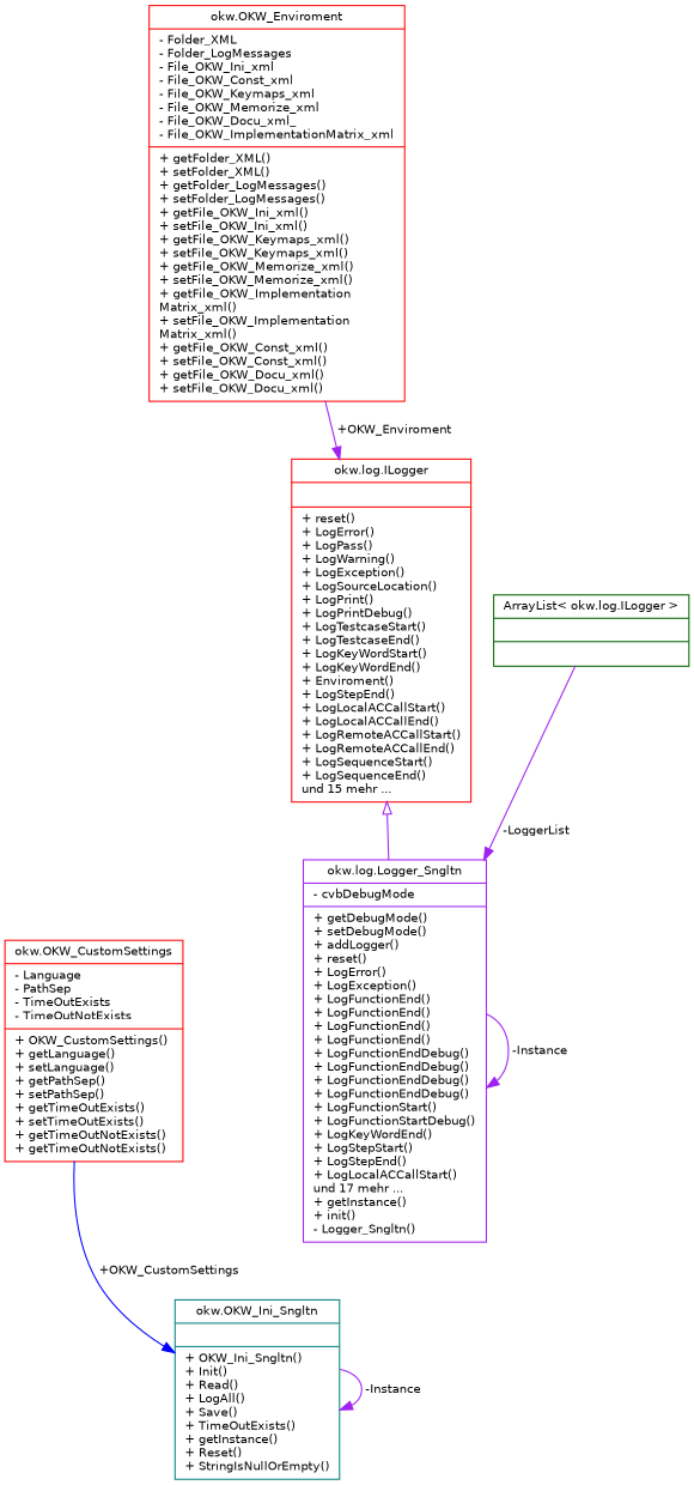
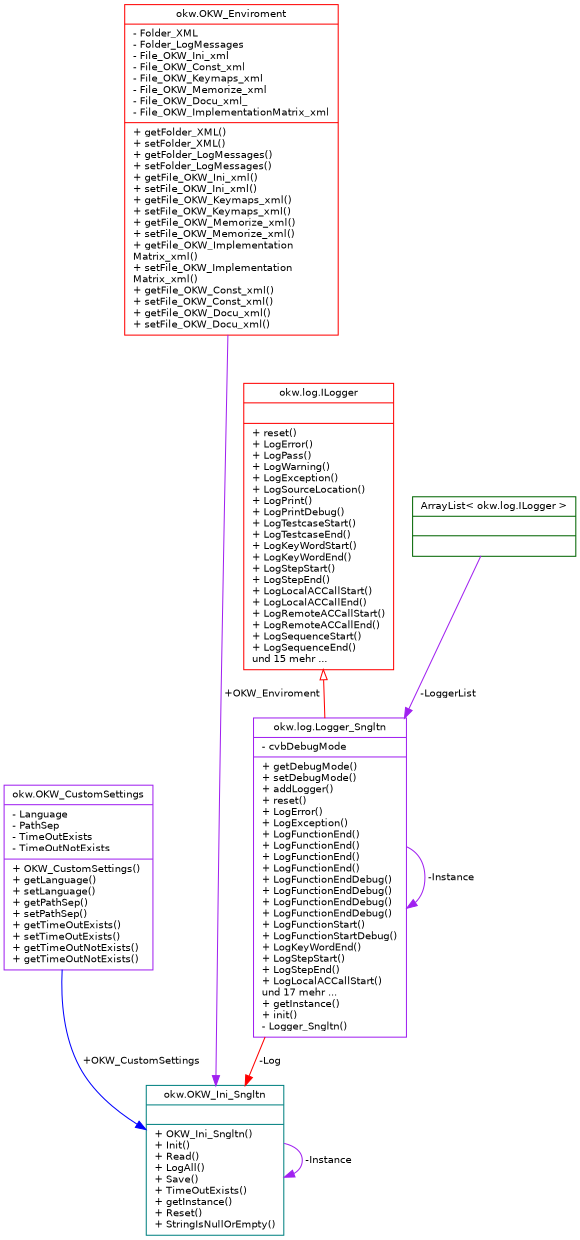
  digraph {
    node [color=purple fillcolor=white fontname=Helvetica fontsize=10 shape=record style=filled]
    edge [arrowhead=normal color=purple fontname=Helvetica fontsize=10 labelfontname=Helvetica labelfontsize=10 style=solid]
    n1 [color=teal height=0.2 label="{okw.OKW_Ini_Sngltn\n||+ OKW_Ini_Sngltn()\l+ Init()\l+ Read()\l+ LogAll()\l+ Save()\l+ TimeOutExists()\l+ getInstance()\l+ Reset()\l+ StringIsNullOrEmpty()\l}" width=0.4]
-   n2 [color=red height=0.2 label="{okw.OKW_CustomSettings\n|- Language\l- PathSep\l- TimeOutExists\l- TimeOutNotExists\l|+ OKW_CustomSettings()\l+ getLanguage()\l+ setLanguage()\l+ getPathSep()\l+ setPathSep()\l+ getTimeOutExists()\l+ setTimeOutExists()\l+ getTimeOutNotExists()\l+ getTimeOutNotExists()\l}" width=0.4]
+   n2 [height=0.2 label="{okw.OKW_CustomSettings\n|- Language\l- PathSep\l- TimeOutExists\l- TimeOutNotExists\l|+ OKW_CustomSettings()\l+ getLanguage()\l+ setLanguage()\l+ getPathSep()\l+ setPathSep()\l+ getTimeOutExists()\l+ setTimeOutExists()\l+ getTimeOutNotExists()\l+ getTimeOutNotExists()\l}" width=0.4]
    n3 [color=red height=0.2 label="{okw.OKW_Enviroment\n|- Folder_XML\l- Folder_LogMessages\l- File_OKW_Ini_xml\l- File_OKW_Const_xml\l- File_OKW_Keymaps_xml\l- File_OKW_Memorize_xml\l- File_OKW_Docu_xml_\l- File_OKW_ImplementationMatrix_xml\l|+ getFolder_XML()\l+ setFolder_XML()\l+ getFolder_LogMessages()\l+ setFolder_LogMessages()\l+ getFile_OKW_Ini_xml()\l+ setFile_OKW_Ini_xml()\l+ getFile_OKW_Keymaps_xml()\l+ setFile_OKW_Keymaps_xml()\l+ getFile_OKW_Memorize_xml()\l+ setFile_OKW_Memorize_xml()\l+ getFile_OKW_Implementation\lMatrix_xml()\l+ setFile_OKW_Implementation\lMatrix_xml()\l+ getFile_OKW_Const_xml()\l+ setFile_OKW_Const_xml()\l+ getFile_OKW_Docu_xml()\l+ setFile_OKW_Docu_xml()\l}" width=0.4]
    n4 [height=0.2 label="{okw.log.Logger_Sngltn\n|- cvbDebugMode\l|+ getDebugMode()\l+ setDebugMode()\l+ addLogger()\l+ reset()\l+ LogError()\l+ LogException()\l+ LogFunctionEnd()\l+ LogFunctionEnd()\l+ LogFunctionEnd()\l+ LogFunctionEnd()\l+ LogFunctionEndDebug()\l+ LogFunctionEndDebug()\l+ LogFunctionEndDebug()\l+ LogFunctionEndDebug()\l+ LogFunctionStart()\l+ LogFunctionStartDebug()\l+ LogKeyWordEnd()\l+ LogStepStart()\l+ LogStepEnd()\l+ LogLocalACCallStart()\lund 17 mehr ...\l+ getInstance()\l+ init()\l- Logger_Sngltn()\l}" width=0.4]
-   n5 [color=red height=0.2 label="{okw.log.ILogger\n||+ reset()\l+ LogError()\l+ LogPass()\l+ LogWarning()\l+ LogException()\l+ LogSourceLocation()\l+ LogPrint()\l+ LogPrintDebug()\l+ LogTestcaseStart()\l+ LogTestcaseEnd()\l+ LogKeyWordStart()\l+ LogKeyWordEnd()\l+ Enviroment()\l+ LogStepEnd()\l+ LogLocalACCallStart()\l+ LogLocalACCallEnd()\l+ LogRemoteACCallStart()\l+ LogRemoteACCallEnd()\l+ LogSequenceStart()\l+ LogSequenceEnd()\lund 15 mehr ...\l}" width=0.4]
+   n5 [color=red height=0.2 label="{okw.log.ILogger\n||+ reset()\l+ LogError()\l+ LogPass()\l+ LogWarning()\l+ LogException()\l+ LogSourceLocation()\l+ LogPrint()\l+ LogPrintDebug()\l+ LogTestcaseStart()\l+ LogTestcaseEnd()\l+ LogKeyWordStart()\l+ LogKeyWordEnd()\l+ LogStepStart()\l+ LogStepEnd()\l+ LogLocalACCallStart()\l+ LogLocalACCallEnd()\l+ LogRemoteACCallStart()\l+ LogRemoteACCallEnd()\l+ LogSequenceStart()\l+ LogSequenceEnd()\lund 15 mehr ...\l}" width=0.4]
    n6 [color=darkgreen height=0.2 label="{ArrayList\< okw.log.ILogger \>\n||}" width=0.4]
    n1 -> n1 [label=" -Instance"]
    n2 -> n1 [color=blue label=" +OKW_CustomSettings"]
-   n3 -> n5 [label=" +OKW_Enviroment"]
+   n3 -> n1 [label=" +OKW_Enviroment"]
+   n4 -> n1 [color=red label=" -Log"]
    n4 -> n4 [label=" -Instance"]
-   n5 -> n4 [arrowtail=onormal dir=back arrowhead=""]
+   n5 -> n4 [arrowtail=onormal color=red dir=back arrowhead=""]
    n6 -> n4 [label=" -LoggerList"]
  }
